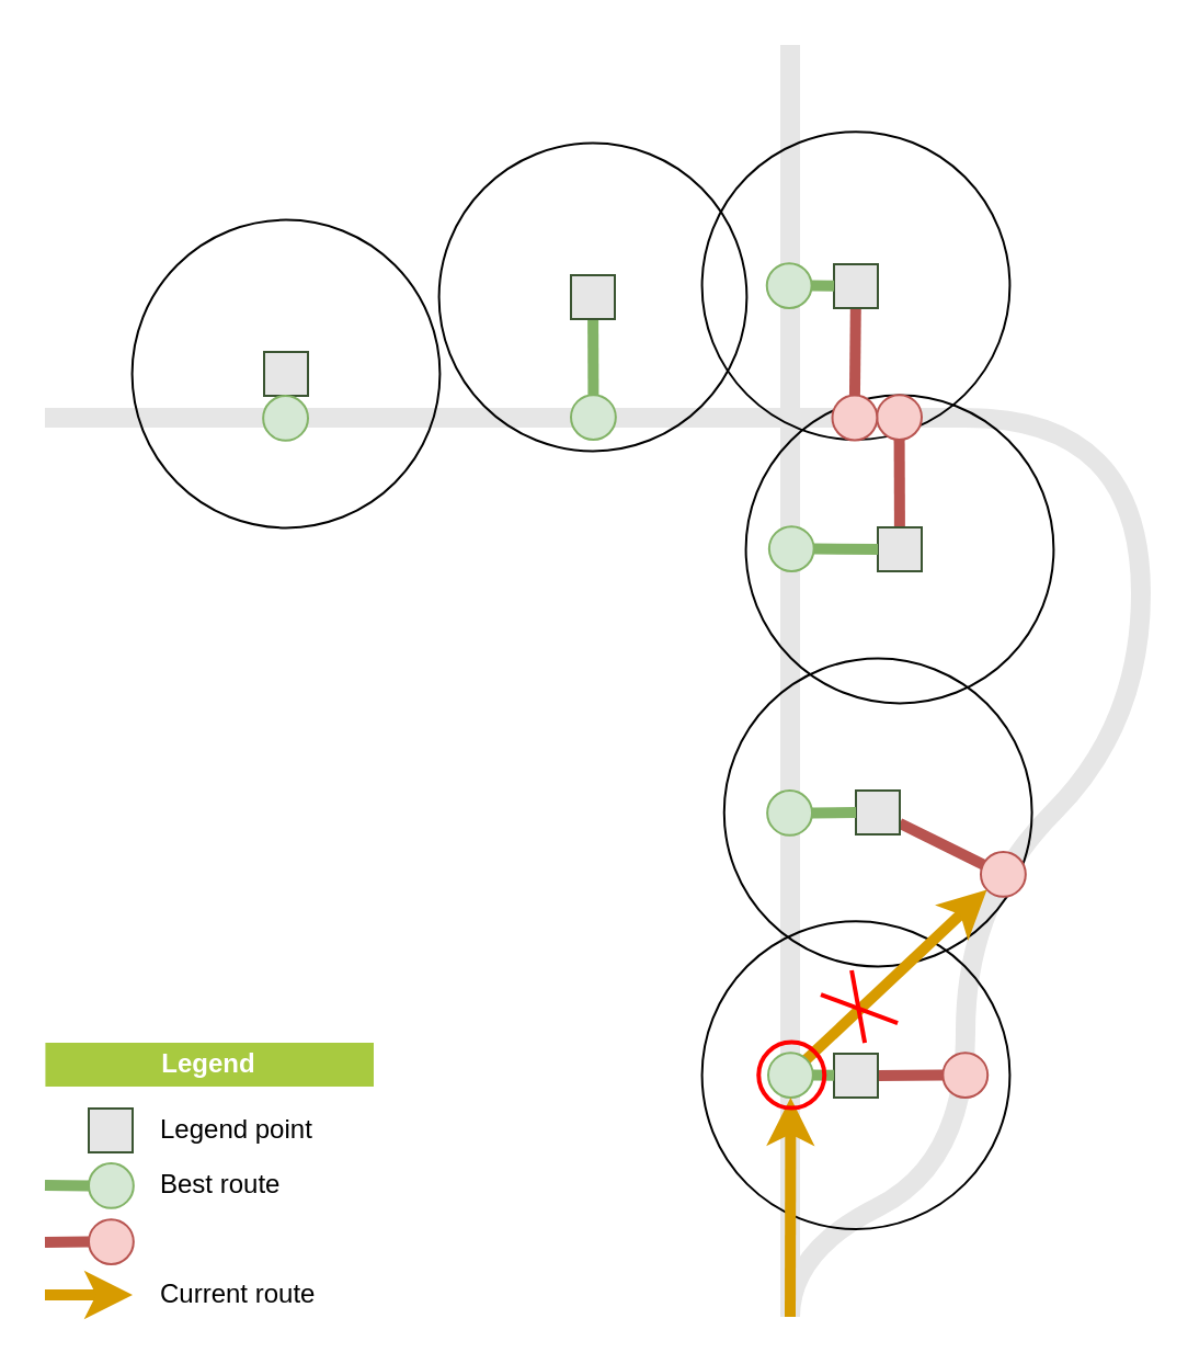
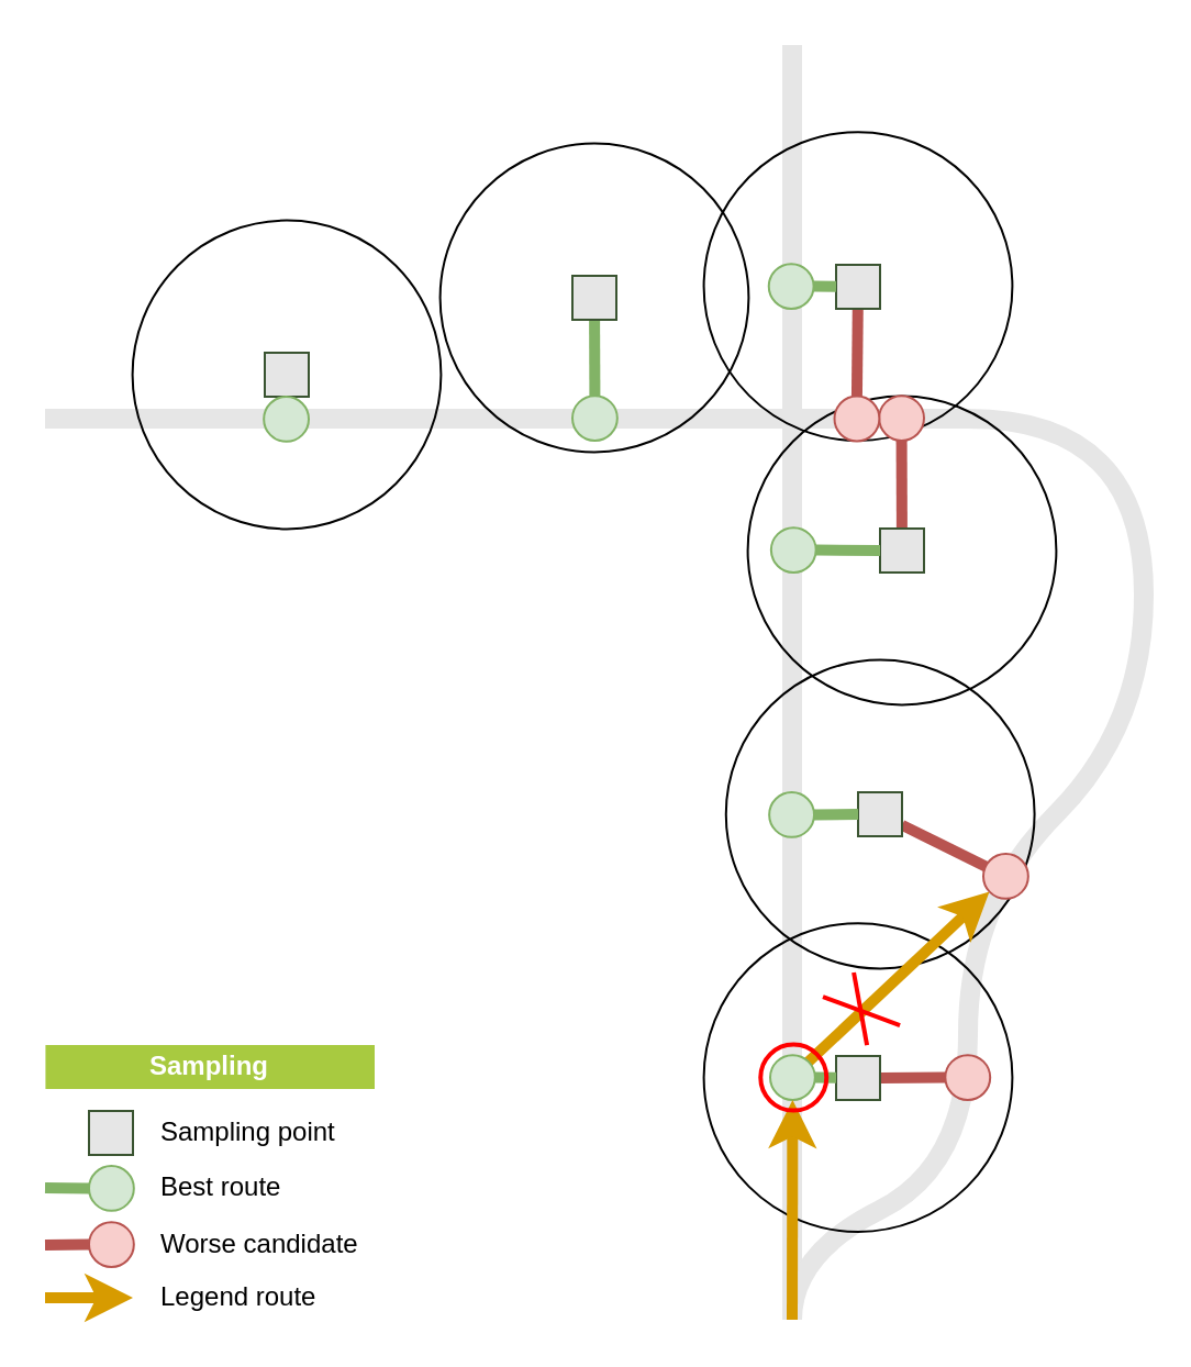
  <mxCell id="0" />
  <mxCell id="1" parent="0" />
  <mxCell id="2" value="" style="group" parent="1" vertex="1" connectable="0"><mxGeometry x="20" y="20" width="500" height="580" as="geometry" /></mxCell>
  <mxCell id="3" value="" style="endArrow=none;html=1;strokeWidth=9;fillColor=#76608a;strokeColor=#E6E6E6;" parent="2" edge="1"><mxGeometry width="50" height="50" relative="1" as="geometry"><mxPoint x="340" y="580" as="sourcePoint" /><mxPoint x="340" as="targetPoint" /></mxGeometry></mxCell>
  <mxCell id="4" value="" style="curved=1;endArrow=none;html=1;strokeWidth=9;fillColor=#76608a;endFill=0;strokeColor=#E6E6E6;" parent="2" edge="1"><mxGeometry width="50" height="50" relative="1" as="geometry"><mxPoint x="420" y="450" as="sourcePoint" /><mxPoint x="500" y="250" as="targetPoint" /><Array as="points"><mxPoint x="420" y="390" /><mxPoint x="500" y="310" /></Array></mxGeometry></mxCell>
  <mxCell id="5" value="" style="curved=1;endArrow=none;html=1;strokeWidth=9;fillColor=#76608a;endFill=0;strokeColor=#E6E6E6;" parent="2" edge="1"><mxGeometry width="50" height="50" relative="1" as="geometry"><mxPoint x="500" y="250" as="sourcePoint" /><mxPoint x="420" y="170" as="targetPoint" /><Array as="points"><mxPoint x="500" y="170" /></Array></mxGeometry></mxCell>
  <mxCell id="6" value="" style="endArrow=none;html=1;strokeWidth=9;fillColor=#76608a;strokeColor=#E6E6E6;" parent="2" edge="1"><mxGeometry width="50" height="50" relative="1" as="geometry"><mxPoint y="170" as="sourcePoint" /><mxPoint x="420" y="170" as="targetPoint" /></mxGeometry></mxCell>
  <mxCell id="7" value="" style="endArrow=none;html=1;strokeWidth=9;fillColor=#76608a;strokeColor=#E6E6E6;curved=1;" parent="1" edge="1"><mxGeometry width="50" height="50" relative="1" as="geometry"><mxPoint x="360" y="600" as="sourcePoint" /><mxPoint x="440" y="470" as="targetPoint" /><Array as="points"><mxPoint x="360" y="570" /><mxPoint x="440" y="530" /></Array></mxGeometry></mxCell>
  <mxCell id="8" value="" style="ellipse;whiteSpace=wrap;html=1;aspect=fixed;fillColor=none;" parent="1" vertex="1"><mxGeometry x="199.8" y="64.79" width="140.41" height="140.41" as="geometry" /></mxCell>
  <mxCell id="9" value="" style="ellipse;whiteSpace=wrap;html=1;aspect=fixed;fillColor=none;" parent="1" vertex="1"><mxGeometry x="319.79" y="419.59" width="140.41" height="140.41" as="geometry" /></mxCell>
  <mxCell id="10" value="" style="ellipse;whiteSpace=wrap;html=1;aspect=fixed;fillColor=none;" parent="1" vertex="1"><mxGeometry x="329.89" y="299.79" width="140.41" height="140.41" as="geometry" /></mxCell>
  <mxCell id="11" value="" style="ellipse;whiteSpace=wrap;html=1;aspect=fixed;fillColor=none;" parent="1" vertex="1"><mxGeometry x="339.79" y="179.79" width="140.41" height="140.41" as="geometry" /></mxCell>
  <mxCell id="12" value="" style="ellipse;whiteSpace=wrap;html=1;aspect=fixed;fillColor=none;" parent="1" vertex="1"><mxGeometry x="319.79" y="59.58" width="140.41" height="140.41" as="geometry" /></mxCell>
  <mxCell id="13" value="" style="ellipse;whiteSpace=wrap;html=1;aspect=fixed;fillColor=none;" parent="1" vertex="1"><mxGeometry x="59.8" y="99.79" width="140.41" height="140.41" as="geometry" /></mxCell>
  <mxCell id="14" style="edgeStyle=none;orthogonalLoop=1;jettySize=auto;html=1;endArrow=none;strokeWidth=5;fillColor=#76608a;strokeColor=#B85450;" parent="1" source="15" target="25" edge="1"><mxGeometry relative="1" as="geometry" /></mxCell>
  <mxCell id="15" value="" style="whiteSpace=wrap;html=1;rounded=0;shadow=0;strokeWidth=1;fontSize=24;align=right;strokeColor=#3A5431;fillColor=#E6E6E6;" parent="1" vertex="1"><mxGeometry x="380" y="480" width="20" height="20" as="geometry" /></mxCell>
  <mxCell id="16" style="edgeStyle=none;orthogonalLoop=1;jettySize=auto;html=1;endArrow=none;strokeColor=#B85450;strokeWidth=5;fillColor=#76608a;" parent="1" source="17" target="33" edge="1"><mxGeometry relative="1" as="geometry" /></mxCell>
  <mxCell id="17" value="" style="whiteSpace=wrap;html=1;rounded=0;shadow=0;strokeWidth=1;fontSize=24;align=right;strokeColor=#3A5431;fillColor=#E6E6E6;" parent="1" vertex="1"><mxGeometry x="390" y="360" width="20" height="20" as="geometry" /></mxCell>
  <mxCell id="18" style="edgeStyle=none;orthogonalLoop=1;jettySize=auto;html=1;endArrow=none;strokeColor=#B85450;strokeWidth=5;fillColor=#76608a;" parent="1" source="19" target="27" edge="1"><mxGeometry relative="1" as="geometry" /></mxCell>
  <mxCell id="19" value="" style="whiteSpace=wrap;html=1;rounded=0;shadow=0;strokeWidth=1;fontSize=24;align=right;strokeColor=#3A5431;fillColor=#E6E6E6;" parent="1" vertex="1"><mxGeometry x="400" y="240" width="20" height="20" as="geometry" /></mxCell>
  <mxCell id="20" style="edgeStyle=none;orthogonalLoop=1;jettySize=auto;html=1;endArrow=none;strokeColor=#B85450;strokeWidth=5;fillColor=#76608a;" parent="1" source="21" target="34" edge="1"><mxGeometry relative="1" as="geometry" /></mxCell>
  <mxCell id="21" value="" style="whiteSpace=wrap;html=1;rounded=0;shadow=0;strokeWidth=1;fontSize=24;align=right;strokeColor=#3A5431;fillColor=#E6E6E6;" parent="1" vertex="1"><mxGeometry x="380" y="120" width="20" height="20" as="geometry" /></mxCell>
  <mxCell id="22" style="edgeStyle=none;orthogonalLoop=1;jettySize=auto;html=1;endArrow=none;strokeColor=#82B366;strokeWidth=5;fillColor=#76608a;" parent="1" source="23" target="31" edge="1"><mxGeometry relative="1" as="geometry" /></mxCell>
  <mxCell id="23" value="" style="whiteSpace=wrap;html=1;rounded=0;shadow=0;strokeWidth=1;fontSize=24;align=right;strokeColor=#3A5431;fillColor=#E6E6E6;" parent="1" vertex="1"><mxGeometry x="260" y="125" width="20" height="20" as="geometry" /></mxCell>
  <mxCell id="24" value="" style="whiteSpace=wrap;html=1;rounded=0;shadow=0;strokeWidth=1;fontSize=24;align=right;strokeColor=#3A5431;fillColor=#E6E6E6;" parent="1" vertex="1"><mxGeometry x="120" y="160" width="20" height="20" as="geometry" /></mxCell>
  <mxCell id="25" value="" style="ellipse;whiteSpace=wrap;html=1;aspect=fixed;fillColor=#f8cecc;strokeColor=#b85450;rotation=0;" parent="1" vertex="1"><mxGeometry x="429.68" y="479.58" width="20.42" height="20.42" as="geometry" /></mxCell>
  <mxCell id="26" style="edgeStyle=none;orthogonalLoop=1;jettySize=auto;html=1;endArrow=none;strokeColor=#82B366;strokeWidth=5;fillColor=#76608a;" parent="1" source="38" target="17" edge="1"><mxGeometry relative="1" as="geometry" /></mxCell>
  <mxCell id="27" value="" style="ellipse;whiteSpace=wrap;html=1;aspect=fixed;fillColor=#f8cecc;strokeColor=#b85450;rotation=0;" parent="1" vertex="1"><mxGeometry x="399.58" y="179.57" width="20.42" height="20.42" as="geometry" /></mxCell>
  <mxCell id="28" style="edgeStyle=none;orthogonalLoop=1;jettySize=auto;html=1;endArrow=none;strokeColor=#82B366;strokeWidth=5;fillColor=#76608a;" parent="1" source="39" target="19" edge="1"><mxGeometry relative="1" as="geometry" /></mxCell>
  <mxCell id="29" style="edgeStyle=none;orthogonalLoop=1;jettySize=auto;html=1;endArrow=none;strokeColor=#82B366;strokeWidth=5;fillColor=#76608a;" parent="1" source="30" target="21" edge="1"><mxGeometry relative="1" as="geometry" /></mxCell>
  <mxCell id="30" value="" style="ellipse;whiteSpace=wrap;html=1;aspect=fixed;fillColor=#d5e8d4;strokeColor=#82b366;rotation=0;" parent="1" vertex="1"><mxGeometry x="349.37" y="119.58" width="20.42" height="20.42" as="geometry" /></mxCell>
  <mxCell id="31" value="" style="ellipse;whiteSpace=wrap;html=1;aspect=fixed;fillColor=#d5e8d4;strokeColor=#82b366;rotation=0;" parent="1" vertex="1"><mxGeometry x="260" y="179.58" width="20.42" height="20.42" as="geometry" /></mxCell>
  <mxCell id="32" value="" style="ellipse;whiteSpace=wrap;html=1;aspect=fixed;fillColor=#d5e8d4;strokeColor=#82b366;rotation=0;" parent="1" vertex="1"><mxGeometry x="119.58" y="180" width="20.42" height="20.42" as="geometry" /></mxCell>
  <mxCell id="33" value="" style="ellipse;whiteSpace=wrap;html=1;aspect=fixed;fillColor=#f8cecc;strokeColor=#b85450;rotation=0;" parent="1" vertex="1"><mxGeometry x="447" y="388" width="20.42" height="20.42" as="geometry" /></mxCell>
  <mxCell id="34" value="" style="ellipse;whiteSpace=wrap;html=1;aspect=fixed;fillColor=#f8cecc;strokeColor=#b85450;rotation=0;" parent="1" vertex="1"><mxGeometry x="379.26" y="179.79" width="20.42" height="20.42" as="geometry" /></mxCell>
  <mxCell id="35" value="" style="endArrow=none;html=1;strokeWidth=5;fillColor=#76608a;strokeColor=#82B366;" parent="1" source="37" target="15" edge="1"><mxGeometry width="50" height="50" relative="1" as="geometry"><mxPoint x="560" y="470" as="sourcePoint" /><mxPoint x="610" y="420" as="targetPoint" /></mxGeometry></mxCell>
  <mxCell id="36" value="" style="endArrow=classic;html=1;strokeWidth=5;strokeColor=#D79B00;rounded=0;exitX=0.469;exitY=0.51;exitDx=0;exitDy=0;exitPerimeter=0;" parent="1" source="37" target="33" edge="1"><mxGeometry width="50" height="50" relative="1" as="geometry"><mxPoint x="360" y="600" as="sourcePoint" /><mxPoint x="750" y="70" as="targetPoint" /></mxGeometry></mxCell>
  <mxCell id="37" value="" style="ellipse;whiteSpace=wrap;html=1;aspect=fixed;fillColor=#d5e8d4;strokeColor=#82b366;rotation=0;" parent="1" vertex="1"><mxGeometry x="350" y="479.58" width="20.42" height="20.42" as="geometry" /></mxCell>
  <mxCell id="38" value="" style="ellipse;whiteSpace=wrap;html=1;aspect=fixed;fillColor=#d5e8d4;strokeColor=#82b366;rotation=0;" parent="1" vertex="1"><mxGeometry x="349.58" y="360" width="20.42" height="20.42" as="geometry" /></mxCell>
  <mxCell id="39" value="" style="ellipse;whiteSpace=wrap;html=1;aspect=fixed;fillColor=#d5e8d4;strokeColor=#82b366;rotation=0;" parent="1" vertex="1"><mxGeometry x="350.42" y="239.58" width="20.42" height="20.42" as="geometry" /></mxCell>
  <mxCell id="40" value="" style="endArrow=none;html=1;strokeWidth=2;fontColor=#82B366;strokeColor=#FF0000;exitX=0.856;exitY=0.514;exitDx=0;exitDy=0;exitPerimeter=0;" parent="1" edge="1"><mxGeometry width="50" height="50" relative="1" as="geometry"><mxPoint x="388.041" y="442.001" as="sourcePoint" /><mxPoint x="394.05" y="475.04" as="targetPoint" /></mxGeometry></mxCell>
  <mxCell id="41" value="" style="endArrow=none;html=1;strokeWidth=2;fontColor=#82B366;strokeColor=#FF0000;exitX=0.756;exitY=0.593;exitDx=0;exitDy=0;exitPerimeter=0;" parent="1" edge="1"><mxGeometry width="50" height="50" relative="1" as="geometry"><mxPoint x="374" y="453.093" as="sourcePoint" /><mxPoint x="409.05" y="466.04" as="targetPoint" /></mxGeometry></mxCell>
- <mxCell id="42" value="&lt;b&gt;Legend&lt;/b&gt;" style="text;html=1;strokeColor=none;align=center;verticalAlign=middle;whiteSpace=wrap;rounded=0;fillColor=#a8ca40;fontColor=#FFFFFF;" parent="1" vertex="1"><mxGeometry x="20.21" y="475" width="149.79" height="20" as="geometry" /></mxCell>
+ <mxCell id="42" value="&lt;b&gt;Sampling&lt;/b&gt;" style="text;html=1;strokeColor=none;align=center;verticalAlign=middle;whiteSpace=wrap;rounded=0;fillColor=#a8ca40;fontColor=#FFFFFF;" parent="1" vertex="1"><mxGeometry x="20.21" y="475" width="149.79" height="20" as="geometry" /></mxCell>
  <mxCell id="43" value="Best route" style="text;html=1;strokeColor=none;fillColor=none;align=left;verticalAlign=middle;whiteSpace=wrap;rounded=0;" parent="1" vertex="1"><mxGeometry x="70.63" y="530" width="89.37" height="20" as="geometry" /></mxCell>
  <mxCell id="44" value="" style="curved=1;html=1;strokeColor=#B85450;fontColor=#000000;fontSize=11;rounded=1;strokeWidth=5;fillColor=#76608a;endArrow=none;" parent="1" target="51" edge="1"><mxGeometry width="50" height="50" relative="1" as="geometry"><mxPoint x="20" y="566" as="sourcePoint" /><mxPoint x="-80" y="96" as="targetPoint" /><Array as="points" /></mxGeometry></mxCell>
+ <mxCell id="45" value="&lt;span style=&quot;text-align: right&quot;&gt;Worse candidate&lt;/span&gt;" style="text;html=1;strokeColor=none;fillColor=none;align=left;verticalAlign=middle;whiteSpace=wrap;rounded=0;" parent="1" vertex="1"><mxGeometry x="70.63" y="556" width="99.37" height="20" as="geometry" /></mxCell>
  <mxCell id="46" value="" style="endArrow=none;html=1;strokeWidth=5;fillColor=#76608a;strokeColor=#82B366;" parent="1" source="49" edge="1"><mxGeometry width="50" height="50" relative="1" as="geometry"><mxPoint x="-80" y="70" as="sourcePoint" /><mxPoint x="20" y="540" as="targetPoint" /></mxGeometry></mxCell>
  <mxCell id="47" value="" style="curved=1;html=1;strokeColor=#D79B00;fontColor=#000000;fontSize=11;rounded=0;strokeWidth=5;" parent="1" edge="1"><mxGeometry width="50" height="50" relative="1" as="geometry"><mxPoint x="20" y="590" as="sourcePoint" /><mxPoint x="60" y="590" as="targetPoint" /><Array as="points" /></mxGeometry></mxCell>
- <mxCell id="48" value="&lt;span style=&quot;text-align: right&quot;&gt;Current route&lt;/span&gt;" style="text;html=1;strokeColor=none;fillColor=none;align=left;verticalAlign=middle;whiteSpace=wrap;rounded=0;" parent="1" vertex="1"><mxGeometry x="70.63" y="580" width="99.37" height="20" as="geometry" /></mxCell>
+ <mxCell id="48" value="&lt;span style=&quot;text-align: right&quot;&gt;Legend route&lt;/span&gt;" style="text;html=1;strokeColor=none;fillColor=none;align=left;verticalAlign=middle;whiteSpace=wrap;rounded=0;" parent="1" vertex="1"><mxGeometry x="70.63" y="580" width="99.37" height="20" as="geometry" /></mxCell>
  <mxCell id="49" value="" style="ellipse;whiteSpace=wrap;html=1;aspect=fixed;fillColor=#d5e8d4;strokeColor=#82b366;rotation=0;" parent="1" vertex="1"><mxGeometry x="40" y="530" width="20.42" height="20.42" as="geometry" /></mxCell>
  <mxCell id="50" value="" style="endArrow=none;html=1;strokeWidth=5;fillColor=#76608a;strokeColor=#82B366;" parent="1" target="49" edge="1"><mxGeometry width="50" height="50" relative="1" as="geometry"><mxPoint x="60" y="540" as="sourcePoint" /><mxPoint y="70" as="targetPoint" x="-120" /></mxGeometry></mxCell>
  <mxCell id="51" value="" style="ellipse;whiteSpace=wrap;html=1;aspect=fixed;fillColor=#f8cecc;strokeColor=#b85450;rotation=0;" parent="1" vertex="1"><mxGeometry x="40" y="555.58" width="20.42" height="20.42" as="geometry" /></mxCell>
  <mxCell id="52" value="" style="whiteSpace=wrap;html=1;rounded=0;shadow=0;strokeWidth=1;fontSize=24;align=right;strokeColor=#3A5431;fillColor=#E6E6E6;" parent="1" vertex="1"><mxGeometry x="40" y="505" width="20" height="20" as="geometry" /></mxCell>
- <mxCell id="53" value="Legend point" style="text;html=1;strokeColor=none;fillColor=none;align=left;verticalAlign=middle;whiteSpace=wrap;rounded=0;" parent="1" vertex="1"><mxGeometry x="70.63" y="505" width="89.37" height="20" as="geometry" /></mxCell>
+ <mxCell id="53" value="Sampling point" style="text;html=1;strokeColor=none;fillColor=none;align=left;verticalAlign=middle;whiteSpace=wrap;rounded=0;" parent="1" vertex="1"><mxGeometry x="70.63" y="505" width="89.37" height="20" as="geometry" /></mxCell>
  <mxCell id="54" value="" style="endArrow=none;html=1;strokeWidth=5;fillColor=#76608a;strokeColor=#82B366;" parent="1" edge="1"><mxGeometry width="50" height="50" relative="1" as="geometry"><mxPoint x="60" y="515" as="sourcePoint" /><mxPoint x="60.42" y="515.21" as="targetPoint" /></mxGeometry></mxCell>
  <mxCell id="55" value="" style="endArrow=classic;html=1;strokeWidth=5;strokeColor=#D79B00;rounded=0;" parent="1" edge="1"><mxGeometry width="50" height="50" relative="1" as="geometry"><mxPoint x="360" y="600" as="sourcePoint" /><mxPoint x="360.21" y="500" as="targetPoint" /></mxGeometry></mxCell>
  <mxCell id="56" value="" style="ellipse;whiteSpace=wrap;html=1;aspect=fixed;rotation=0;rounded=0;shadow=0;fontSize=24;align=right;strokeWidth=2;fillColor=none;strokeColor=#FF0000;" parent="1" vertex="1"><mxGeometry x="345.63" y="474.79" width="30" height="30" as="geometry" /></mxCell>
